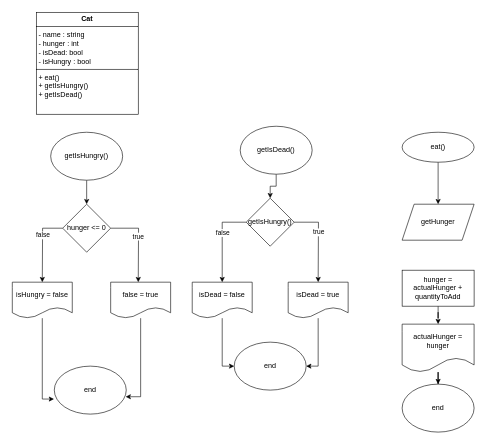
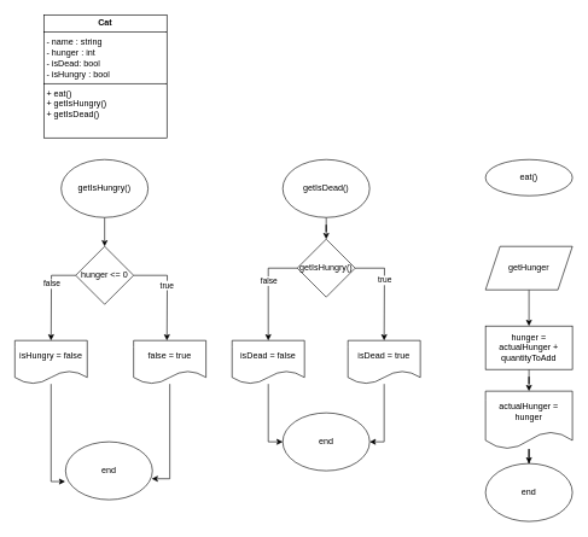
  <mxCell id="0" />
  <mxCell id="1" parent="0" />
  <mxCell id="2" value="&lt;p style=&quot;margin:0px;margin-top:4px;text-align:center;&quot;&gt;&lt;b&gt;Cat&lt;/b&gt;&lt;/p&gt;&lt;hr size=&quot;1&quot; style=&quot;border-style:solid;&quot;&gt;&lt;p style=&quot;margin:0px;margin-left:4px;&quot;&gt;&lt;span style=&quot;background-color: initial;&quot;&gt;- name : string&lt;/span&gt;&lt;br&gt;&lt;/p&gt;&lt;p style=&quot;margin:0px;margin-left:4px;&quot;&gt;- hunger : int&lt;/p&gt;&lt;p style=&quot;margin:0px;margin-left:4px;&quot;&gt;&lt;span style=&quot;background-color: initial;&quot;&gt;- isDead: bool&lt;/span&gt;&lt;/p&gt;&lt;p style=&quot;margin:0px;margin-left:4px;&quot;&gt;- isHungry : bool&lt;/p&gt;&lt;hr size=&quot;1&quot; style=&quot;border-style:solid;&quot;&gt;&lt;p style=&quot;margin:0px;margin-left:4px;&quot;&gt;+ eat()&lt;/p&gt;&lt;p style=&quot;margin:0px;margin-left:4px;&quot;&gt;+ getIsHungry()&lt;/p&gt;&lt;p style=&quot;margin:0px;margin-left:4px;&quot;&gt;+ getIsDead()&lt;/p&gt;" style="verticalAlign=top;align=left;overflow=fill;html=1;whiteSpace=wrap;" vertex="1" parent="1"><mxGeometry x="60" y="20" width="170" height="170" as="geometry" /></mxCell>
  <mxCell id="3" style="edgeStyle=orthogonalEdgeStyle;rounded=0;orthogonalLoop=1;jettySize=auto;html=1;entryX=0.5;entryY=0;entryDx=0;entryDy=0;" edge="1" parent="1" source="4" target="9"><mxGeometry relative="1" as="geometry" /></mxCell>
- <mxCell id="4" value="getIsDead()" style="ellipse;whiteSpace=wrap;html=1;" vertex="1" parent="1"><mxGeometry x="400" y="210" width="120" height="80" as="geometry" /></mxCell>
+ <mxCell id="4" value="getIsDead()" style="ellipse;whiteSpace=wrap;html=1;" vertex="1" parent="1"><mxGeometry x="390" y="220" width="120" height="80" as="geometry" /></mxCell>
  <mxCell id="5" style="edgeStyle=orthogonalEdgeStyle;rounded=0;orthogonalLoop=1;jettySize=auto;html=1;" edge="1" parent="1" source="9"><mxGeometry relative="1" as="geometry"><mxPoint x="530" y="470" as="targetPoint" /></mxGeometry></mxCell>
  <mxCell id="6" value="true" style="edgeLabel;html=1;align=center;verticalAlign=middle;resizable=0;points=[];" vertex="1" connectable="0" parent="5"><mxGeometry x="-0.193" relative="1" as="geometry"><mxPoint as="offset" /></mxGeometry></mxCell>
  <mxCell id="7" style="edgeStyle=orthogonalEdgeStyle;rounded=0;orthogonalLoop=1;jettySize=auto;html=1;exitX=0;exitY=0.5;exitDx=0;exitDy=0;" edge="1" parent="1" source="9" target="11"><mxGeometry relative="1" as="geometry"><mxPoint x="370" y="470" as="targetPoint" /><mxPoint x="370" y="370" as="sourcePoint" /></mxGeometry></mxCell>
  <mxCell id="8" value="false" style="edgeLabel;html=1;align=center;verticalAlign=middle;resizable=0;points=[];" vertex="1" connectable="0" parent="7"><mxGeometry x="-0.185" relative="1" as="geometry"><mxPoint as="offset" /></mxGeometry></mxCell>
  <mxCell id="9" value="getIsHungry()" style="rhombus;whiteSpace=wrap;html=1;" vertex="1" parent="1"><mxGeometry x="410" y="330" width="80" height="80" as="geometry" /></mxCell>
  <mxCell id="10" style="edgeStyle=orthogonalEdgeStyle;rounded=0;orthogonalLoop=1;jettySize=auto;html=1;entryX=0;entryY=0.5;entryDx=0;entryDy=0;" edge="1" parent="1" source="11" target="14"><mxGeometry relative="1" as="geometry" /></mxCell>
  <mxCell id="11" value="isDead = false" style="shape=document;whiteSpace=wrap;html=1;boundedLbl=1;" vertex="1" parent="1"><mxGeometry x="320" y="470" width="100" height="60" as="geometry" /></mxCell>
  <mxCell id="12" style="edgeStyle=orthogonalEdgeStyle;rounded=0;orthogonalLoop=1;jettySize=auto;html=1;entryX=1;entryY=0.5;entryDx=0;entryDy=0;" edge="1" parent="1" source="13" target="14"><mxGeometry relative="1" as="geometry" /></mxCell>
  <mxCell id="13" value="isDead = true" style="shape=document;whiteSpace=wrap;html=1;boundedLbl=1;" vertex="1" parent="1"><mxGeometry x="480" y="470" width="100" height="60" as="geometry" /></mxCell>
  <mxCell id="14" value="end" style="ellipse;whiteSpace=wrap;html=1;" vertex="1" parent="1"><mxGeometry x="390" y="570" width="120" height="80" as="geometry" /></mxCell>
  <mxCell id="15" style="edgeStyle=orthogonalEdgeStyle;rounded=0;orthogonalLoop=1;jettySize=auto;html=1;" edge="1" parent="1" source="16" target="21"><mxGeometry relative="1" as="geometry" /></mxCell>
  <mxCell id="16" value="getIsHungry()" style="ellipse;whiteSpace=wrap;html=1;" vertex="1" parent="1"><mxGeometry x="84" y="220" width="120" height="80" as="geometry" /></mxCell>
  <mxCell id="17" style="edgeStyle=orthogonalEdgeStyle;rounded=0;orthogonalLoop=1;jettySize=auto;html=1;" edge="1" parent="1" source="21"><mxGeometry relative="1" as="geometry"><mxPoint x="230" y="470" as="targetPoint" /></mxGeometry></mxCell>
  <mxCell id="18" value="true" style="edgeLabel;html=1;align=center;verticalAlign=middle;resizable=0;points=[];" vertex="1" connectable="0" parent="17"><mxGeometry x="-0.116" y="-1" relative="1" as="geometry"><mxPoint as="offset" /></mxGeometry></mxCell>
  <mxCell id="19" style="edgeStyle=orthogonalEdgeStyle;rounded=0;orthogonalLoop=1;jettySize=auto;html=1;exitX=0;exitY=0.5;exitDx=0;exitDy=0;" edge="1" parent="1" source="21"><mxGeometry relative="1" as="geometry"><mxPoint x="70" y="470" as="targetPoint" /></mxGeometry></mxCell>
  <mxCell id="20" value="false" style="edgeLabel;html=1;align=center;verticalAlign=middle;resizable=0;points=[];" vertex="1" connectable="0" parent="19"><mxGeometry x="-0.27" relative="1" as="geometry"><mxPoint as="offset" /></mxGeometry></mxCell>
  <mxCell id="21" value="hunger &amp;lt;= 0" style="rhombus;whiteSpace=wrap;html=1;" vertex="1" parent="1"><mxGeometry x="104" y="340" width="80" height="80" as="geometry" /></mxCell>
  <mxCell id="22" value="isHungry = false" style="shape=document;whiteSpace=wrap;html=1;boundedLbl=1;" vertex="1" parent="1"><mxGeometry y="470" width="100" height="60" as="geometry" x="20" /></mxCell>
  <mxCell id="23" value="false = true" style="shape=document;whiteSpace=wrap;html=1;boundedLbl=1;" vertex="1" parent="1"><mxGeometry x="184" y="470" width="100" height="60" as="geometry" /></mxCell>
  <mxCell id="24" value="end" style="ellipse;whiteSpace=wrap;html=1;" vertex="1" parent="1"><mxGeometry x="90" y="610" width="120" height="80" as="geometry" /></mxCell>
- <mxCell id="25" style="edgeStyle=orthogonalEdgeStyle;rounded=0;orthogonalLoop=1;jettySize=auto;html=1;entryX=0.5;entryY=0;entryDx=0;entryDy=0;" edge="1" parent="1" source="26" target="28"><mxGeometry relative="1" as="geometry" /></mxCell>
  <mxCell id="26" value="eat()" style="ellipse;whiteSpace=wrap;html=1;" vertex="1" parent="1"><mxGeometry x="670" y="220" width="120" height="50" as="geometry" /></mxCell>
+ <mxCell id="27" style="edgeStyle=orthogonalEdgeStyle;rounded=0;orthogonalLoop=1;jettySize=auto;html=1;entryX=0.5;entryY=0;entryDx=0;entryDy=0;" edge="1" parent="1" source="28" target="32"><mxGeometry relative="1" as="geometry" /></mxCell>
  <mxCell id="28" value="getHunger" style="shape=parallelogram;perimeter=parallelogramPerimeter;whiteSpace=wrap;html=1;fixedSize=1;" vertex="1" parent="1"><mxGeometry x="670" y="340" width="120" height="60" as="geometry" /></mxCell>
  <mxCell id="29" style="edgeStyle=orthogonalEdgeStyle;rounded=0;orthogonalLoop=1;jettySize=auto;html=1;entryX=-0.004;entryY=0.686;entryDx=0;entryDy=0;entryPerimeter=0;" edge="1" parent="1" source="22" target="24"><mxGeometry relative="1" as="geometry" /></mxCell>
  <mxCell id="30" style="edgeStyle=orthogonalEdgeStyle;rounded=0;orthogonalLoop=1;jettySize=auto;html=1;entryX=0.992;entryY=0.638;entryDx=0;entryDy=0;entryPerimeter=0;" edge="1" parent="1" source="23" target="24"><mxGeometry relative="1" as="geometry" /></mxCell>
  <mxCell id="31" style="edgeStyle=orthogonalEdgeStyle;rounded=0;orthogonalLoop=1;jettySize=auto;html=1;entryX=0.5;entryY=0;entryDx=0;entryDy=0;" edge="1" parent="1" source="32" target="34"><mxGeometry relative="1" as="geometry" /></mxCell>
  <mxCell id="32" value="hunger = actualHunger + quantityToAdd" style="rounded=0;whiteSpace=wrap;html=1;" vertex="1" parent="1"><mxGeometry x="670" y="450" width="120" height="60" as="geometry" /></mxCell>
  <mxCell id="33" style="edgeStyle=orthogonalEdgeStyle;rounded=0;orthogonalLoop=1;jettySize=auto;html=1;" edge="1" parent="1" source="34" target="35"><mxGeometry relative="1" as="geometry" /></mxCell>
  <mxCell id="34" value="actualHunger = hunger" style="shape=document;whiteSpace=wrap;html=1;boundedLbl=1;" vertex="1" parent="1"><mxGeometry x="670" y="540" width="120" height="80" as="geometry" /></mxCell>
  <mxCell id="35" value="end" style="ellipse;whiteSpace=wrap;html=1;" vertex="1" parent="1"><mxGeometry x="670" y="640" width="120" height="80" as="geometry" /></mxCell>
